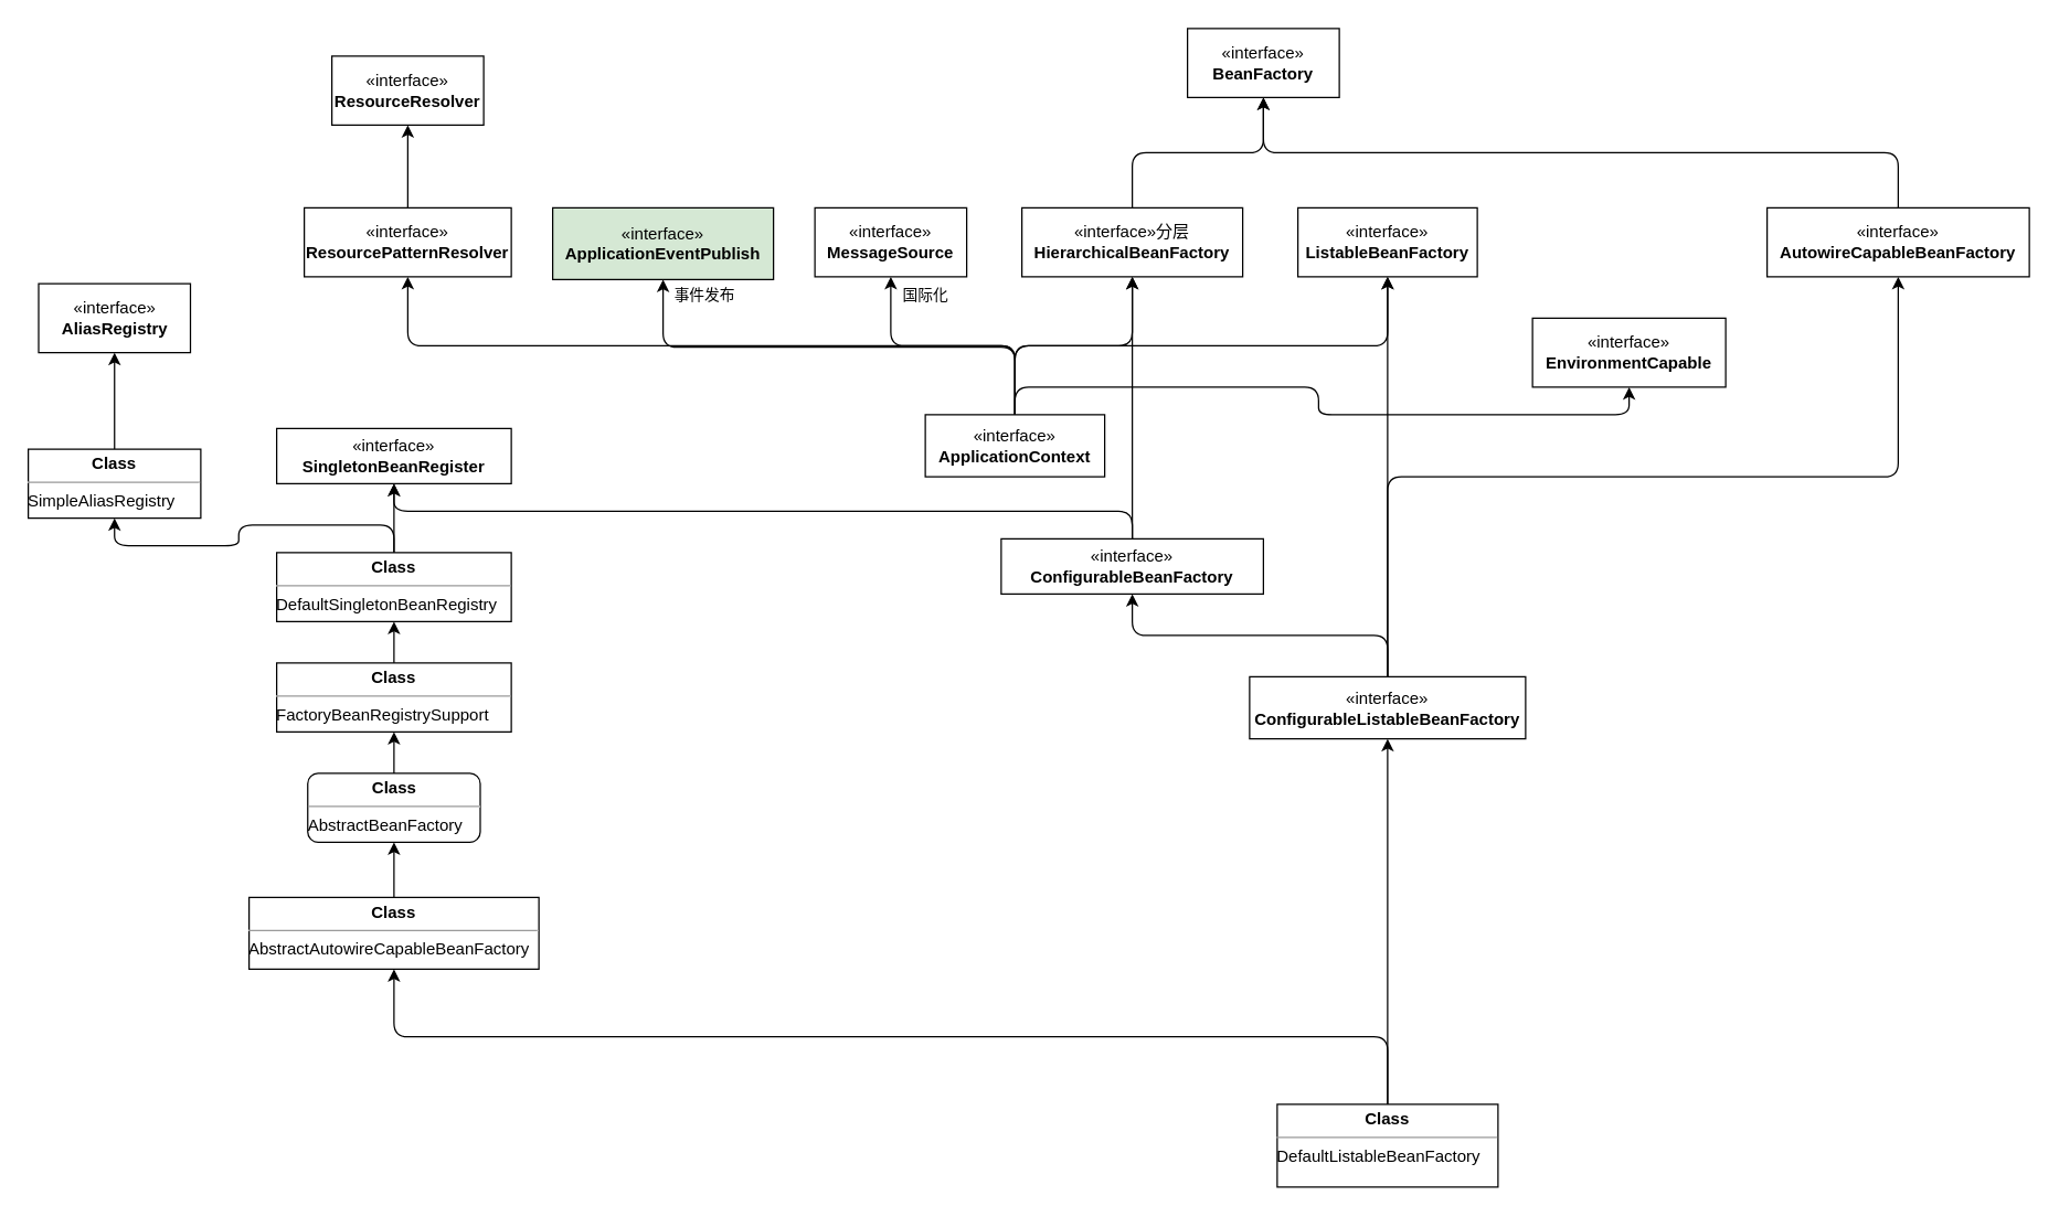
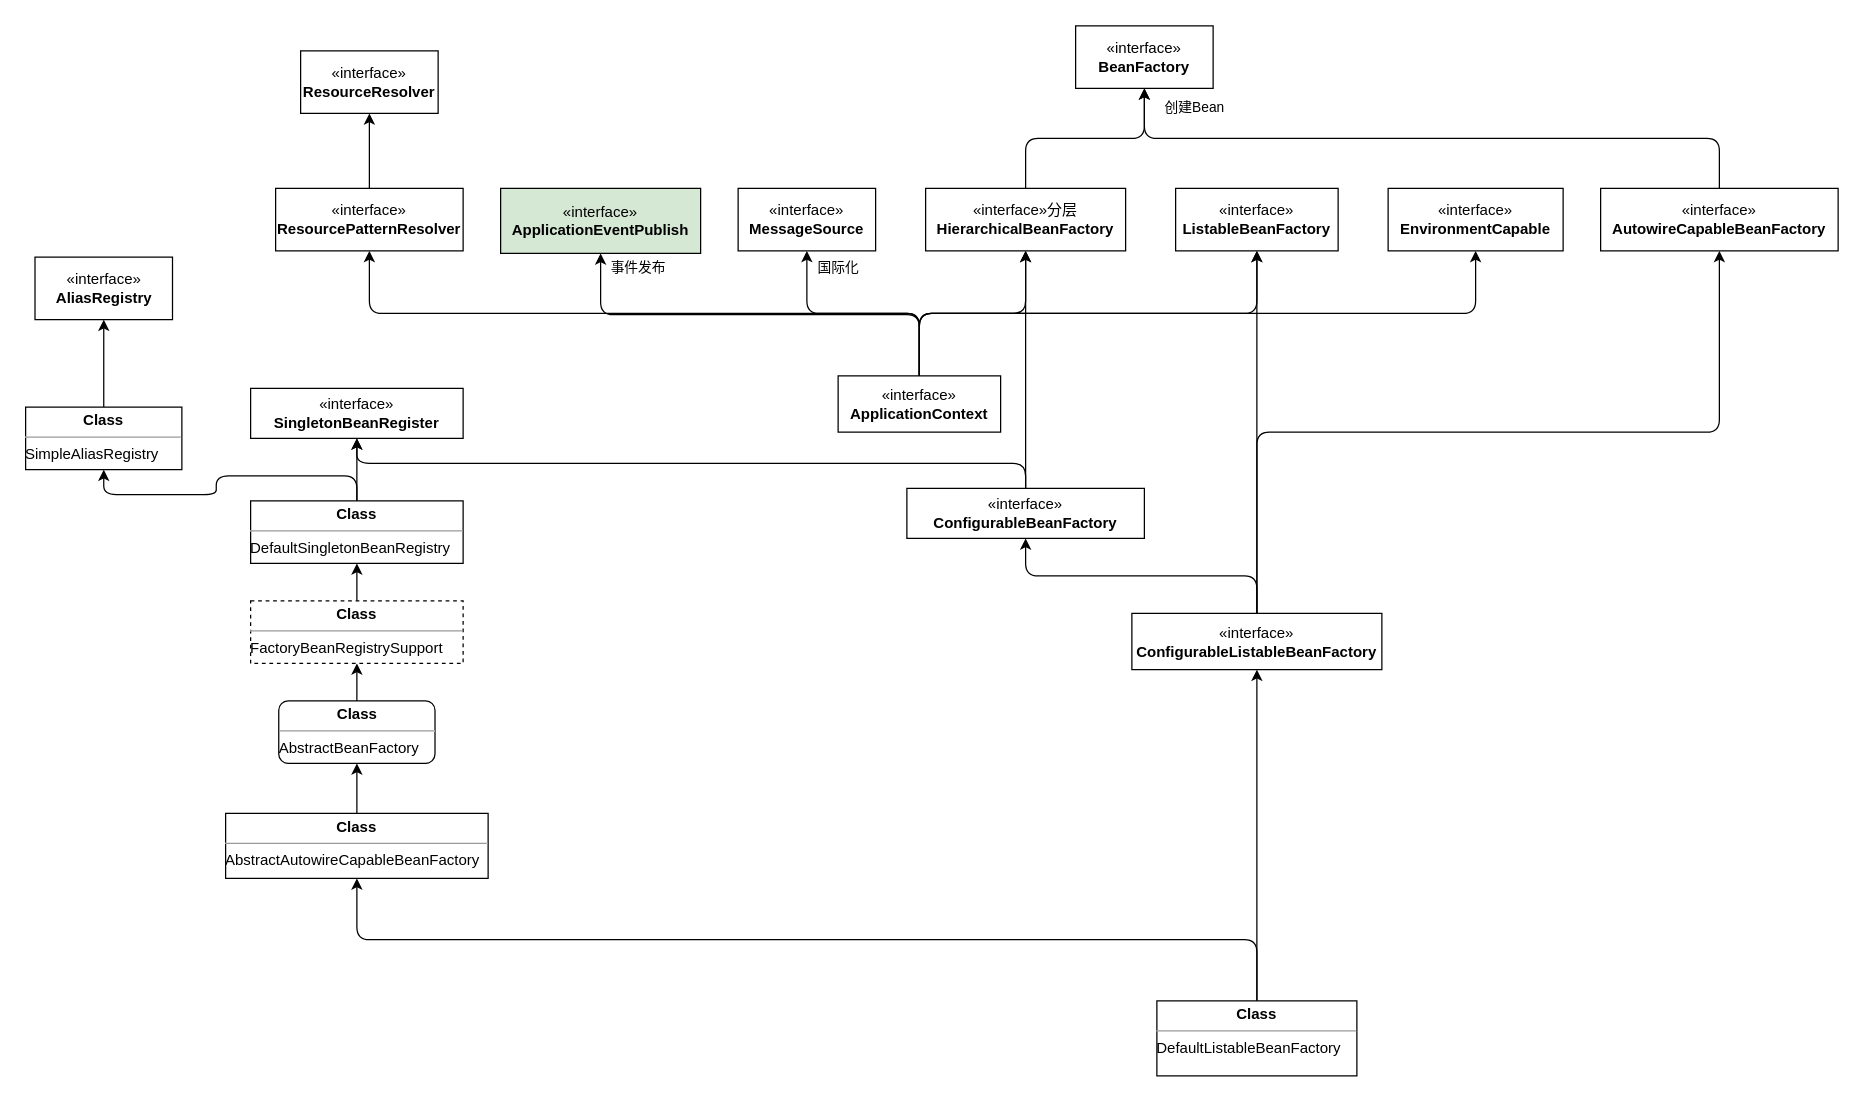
  <mxCell id="0" />
  <mxCell id="1" parent="0" />
  <mxCell id="2" value="«interface»&lt;br&gt;&lt;b&gt;BeanFactory&lt;/b&gt;" style="html=1;whiteSpace=wrap;" vertex="1" parent="1"><mxGeometry x="860" y="20" width="110" height="50" as="geometry" /></mxCell>
  <mxCell id="3" style="edgeStyle=orthogonalEdgeStyle;rounded=1;orthogonalLoop=1;jettySize=auto;html=1;entryX=0.5;entryY=1;entryDx=0;entryDy=0;" edge="1" parent="1" source="4" target="2"><mxGeometry relative="1" as="geometry" /></mxCell>
  <mxCell id="4" value="«interface»分层&lt;br&gt;&lt;b&gt;HierarchicalBeanFactory&lt;/b&gt;" style="html=1;whiteSpace=wrap;" vertex="1" parent="1"><mxGeometry x="740" y="150" width="160" height="50" as="geometry" /></mxCell>
  <mxCell id="5" value="«interface»&lt;br&gt;&lt;b&gt;ListableBeanFactory&lt;/b&gt;" style="html=1;whiteSpace=wrap;" vertex="1" parent="1"><mxGeometry x="940" y="150" width="130" height="50" as="geometry" /></mxCell>
  <mxCell id="6" style="edgeStyle=orthogonalEdgeStyle;shape=connector;rounded=1;orthogonalLoop=1;jettySize=auto;html=1;labelBackgroundColor=default;strokeColor=default;align=center;verticalAlign=middle;fontFamily=Helvetica;fontSize=11;fontColor=default;endArrow=classic;" edge="1" parent="1" source="12" target="4"><mxGeometry relative="1" as="geometry" /></mxCell>
  <mxCell id="7" style="edgeStyle=orthogonalEdgeStyle;shape=connector;rounded=1;orthogonalLoop=1;jettySize=auto;html=1;entryX=0.5;entryY=1;entryDx=0;entryDy=0;labelBackgroundColor=default;strokeColor=default;align=center;verticalAlign=middle;fontFamily=Helvetica;fontSize=11;fontColor=default;endArrow=classic;exitX=0.5;exitY=0;exitDx=0;exitDy=0;" edge="1" parent="1" source="12" target="5"><mxGeometry relative="1" as="geometry" /></mxCell>
  <mxCell id="8" style="edgeStyle=orthogonalEdgeStyle;shape=connector;rounded=1;orthogonalLoop=1;jettySize=auto;html=1;exitX=0.5;exitY=0;exitDx=0;exitDy=0;entryX=0.5;entryY=1;entryDx=0;entryDy=0;labelBackgroundColor=default;strokeColor=default;align=center;verticalAlign=middle;fontFamily=Helvetica;fontSize=11;fontColor=default;endArrow=classic;" edge="1" parent="1" source="12" target="13"><mxGeometry relative="1" as="geometry" /></mxCell>
  <mxCell id="9" style="edgeStyle=orthogonalEdgeStyle;shape=connector;rounded=1;orthogonalLoop=1;jettySize=auto;html=1;exitX=0.5;exitY=0;exitDx=0;exitDy=0;entryX=0.5;entryY=1;entryDx=0;entryDy=0;labelBackgroundColor=default;strokeColor=default;align=center;verticalAlign=middle;fontFamily=Helvetica;fontSize=11;fontColor=default;endArrow=classic;" edge="1" parent="1" source="12" target="14"><mxGeometry relative="1" as="geometry" /></mxCell>
  <mxCell id="10" style="edgeStyle=orthogonalEdgeStyle;shape=connector;rounded=1;orthogonalLoop=1;jettySize=auto;html=1;exitX=0.5;exitY=0;exitDx=0;exitDy=0;entryX=0.5;entryY=1;entryDx=0;entryDy=0;labelBackgroundColor=default;strokeColor=default;align=center;verticalAlign=middle;fontFamily=Helvetica;fontSize=11;fontColor=default;endArrow=classic;" edge="1" parent="1" source="12" target="16"><mxGeometry relative="1" as="geometry" /></mxCell>
  <mxCell id="11" style="edgeStyle=orthogonalEdgeStyle;shape=connector;rounded=1;orthogonalLoop=1;jettySize=auto;html=1;exitX=0.5;exitY=0;exitDx=0;exitDy=0;entryX=0.5;entryY=1;entryDx=0;entryDy=0;labelBackgroundColor=default;strokeColor=default;align=center;verticalAlign=middle;fontFamily=Helvetica;fontSize=11;fontColor=default;endArrow=classic;" edge="1" parent="1" source="12" target="20"><mxGeometry relative="1" as="geometry" /></mxCell>
  <mxCell id="12" value="«interface»&lt;br&gt;&lt;b&gt;ApplicationContext&lt;/b&gt;" style="html=1;whiteSpace=wrap;" vertex="1" parent="1"><mxGeometry x="670" y="300" width="130" height="45" as="geometry" /></mxCell>
- <mxCell id="13" value="«interface»&lt;br&gt;&lt;b&gt;EnvironmentCapable&lt;/b&gt;" style="html=1;whiteSpace=wrap;" vertex="1" parent="1"><mxGeometry x="1110" y="230" width="140" height="50" as="geometry" /></mxCell>
+ <mxCell id="13" value="«interface»&lt;br&gt;&lt;b&gt;EnvironmentCapable&lt;/b&gt;" style="html=1;whiteSpace=wrap;" vertex="1" parent="1"><mxGeometry x="1110" y="150" width="140" height="50" as="geometry" /></mxCell>
  <mxCell id="14" value="«interface»&lt;br&gt;&lt;b&gt;MessageSource&lt;/b&gt;" style="html=1;whiteSpace=wrap;" vertex="1" parent="1"><mxGeometry x="590" y="150" width="110" height="50" as="geometry" /></mxCell>
  <mxCell id="15" value="国际化" style="text;html=1;align=center;verticalAlign=middle;resizable=0;points=[];autosize=1;strokeColor=none;fillColor=none;fontSize=11;fontFamily=Helvetica;fontColor=default;" vertex="1" parent="1"><mxGeometry x="640" y="198" width="60" height="30" as="geometry" /></mxCell>
  <mxCell id="16" value="«interface»&lt;br&gt;&lt;b&gt;ApplicationEventPublish&lt;/b&gt;" style="html=1;whiteSpace=wrap;fillColor=#d5e8d4;" vertex="1" parent="1"><mxGeometry x="400" y="150" width="160" height="52" as="geometry" /></mxCell>
  <mxCell id="17" value="事件发布" style="text;html=1;align=center;verticalAlign=middle;resizable=0;points=[];autosize=1;strokeColor=none;fillColor=none;fontSize=11;fontFamily=Helvetica;fontColor=default;" vertex="1" parent="1"><mxGeometry x="475" y="198" width="70" height="30" as="geometry" /></mxCell>
+ <mxCell id="18" value="创建Bean" style="text;html=1;align=center;verticalAlign=middle;resizable=0;points=[];autosize=1;strokeColor=none;fillColor=none;fontSize=11;fontFamily=Helvetica;fontColor=default;" vertex="1" parent="1"><mxGeometry x="920" y="70" width="70" height="30" as="geometry" /></mxCell>
  <mxCell id="19" style="edgeStyle=orthogonalEdgeStyle;shape=connector;rounded=1;orthogonalLoop=1;jettySize=auto;html=1;entryX=0.5;entryY=1;entryDx=0;entryDy=0;labelBackgroundColor=default;strokeColor=default;align=center;verticalAlign=middle;fontFamily=Helvetica;fontSize=11;fontColor=default;endArrow=classic;" edge="1" parent="1" source="20" target="21"><mxGeometry relative="1" as="geometry" /></mxCell>
  <mxCell id="20" value="«interface»&lt;br&gt;&lt;b&gt;ResourcePatternResolver&lt;/b&gt;" style="html=1;whiteSpace=wrap;" vertex="1" parent="1"><mxGeometry x="220" y="150" width="150" height="50" as="geometry" /></mxCell>
  <mxCell id="21" value="«interface»&lt;br&gt;&lt;b&gt;ResourceResolver&lt;/b&gt;" style="html=1;whiteSpace=wrap;" vertex="1" parent="1"><mxGeometry x="240" y="40" width="110" height="50" as="geometry" /></mxCell>
  <mxCell id="22" style="edgeStyle=orthogonalEdgeStyle;shape=connector;rounded=1;orthogonalLoop=1;jettySize=auto;html=1;entryX=0.5;entryY=1;entryDx=0;entryDy=0;labelBackgroundColor=default;strokeColor=default;align=center;verticalAlign=middle;fontFamily=Helvetica;fontSize=11;fontColor=default;endArrow=classic;" edge="1" parent="1" source="25" target="5"><mxGeometry relative="1" as="geometry" /></mxCell>
  <mxCell id="23" style="edgeStyle=orthogonalEdgeStyle;shape=connector;rounded=1;orthogonalLoop=1;jettySize=auto;html=1;exitX=0.5;exitY=0;exitDx=0;exitDy=0;entryX=0.5;entryY=1;entryDx=0;entryDy=0;labelBackgroundColor=default;strokeColor=default;align=center;verticalAlign=middle;fontFamily=Helvetica;fontSize=11;fontColor=default;endArrow=classic;" edge="1" parent="1" source="25" target="27"><mxGeometry relative="1" as="geometry" /></mxCell>
  <mxCell id="24" style="edgeStyle=orthogonalEdgeStyle;shape=connector;rounded=1;orthogonalLoop=1;jettySize=auto;html=1;exitX=0.5;exitY=0;exitDx=0;exitDy=0;entryX=0.5;entryY=1;entryDx=0;entryDy=0;labelBackgroundColor=default;strokeColor=default;align=center;verticalAlign=middle;fontFamily=Helvetica;fontSize=11;fontColor=default;endArrow=classic;" edge="1" parent="1" source="25" target="30"><mxGeometry relative="1" as="geometry" /></mxCell>
  <mxCell id="25" value="«interface»&lt;br&gt;&lt;b&gt;ConfigurableListableBeanFactory&lt;/b&gt;" style="html=1;whiteSpace=wrap;" vertex="1" parent="1"><mxGeometry x="905" y="490" width="200" height="45" as="geometry" /></mxCell>
  <mxCell id="26" style="edgeStyle=orthogonalEdgeStyle;shape=connector;rounded=1;orthogonalLoop=1;jettySize=auto;html=1;exitX=0.5;exitY=0;exitDx=0;exitDy=0;entryX=0.5;entryY=1;entryDx=0;entryDy=0;labelBackgroundColor=default;strokeColor=default;align=center;verticalAlign=middle;fontFamily=Helvetica;fontSize=11;fontColor=default;endArrow=classic;" edge="1" parent="1" source="27" target="2"><mxGeometry relative="1" as="geometry" /></mxCell>
  <mxCell id="27" value="«interface»&lt;br&gt;&lt;b&gt;AutowireCapableBeanFactory&lt;/b&gt;" style="html=1;whiteSpace=wrap;" vertex="1" parent="1"><mxGeometry x="1280" y="150" width="190" height="50" as="geometry" /></mxCell>
  <mxCell id="28" style="edgeStyle=orthogonalEdgeStyle;shape=connector;rounded=1;orthogonalLoop=1;jettySize=auto;html=1;labelBackgroundColor=default;strokeColor=default;align=center;verticalAlign=middle;fontFamily=Helvetica;fontSize=11;fontColor=default;endArrow=classic;" edge="1" parent="1" source="30" target="4"><mxGeometry relative="1" as="geometry" /></mxCell>
  <mxCell id="29" style="edgeStyle=orthogonalEdgeStyle;shape=connector;rounded=1;orthogonalLoop=1;jettySize=auto;html=1;exitX=0.5;exitY=0;exitDx=0;exitDy=0;entryX=0.5;entryY=1;entryDx=0;entryDy=0;labelBackgroundColor=default;strokeColor=default;align=center;verticalAlign=middle;fontFamily=Helvetica;fontSize=11;fontColor=default;endArrow=classic;" edge="1" parent="1" source="30" target="31"><mxGeometry relative="1" as="geometry" /></mxCell>
  <mxCell id="30" value="«interface»&lt;br&gt;&lt;b&gt;ConfigurableBeanFactory&lt;/b&gt;" style="html=1;whiteSpace=wrap;" vertex="1" parent="1"><mxGeometry x="725" y="390" width="190" height="40" as="geometry" /></mxCell>
  <mxCell id="31" value="«interface»&lt;br&gt;&lt;b&gt;SingletonBeanRegister&lt;/b&gt;" style="html=1;whiteSpace=wrap;" vertex="1" parent="1"><mxGeometry x="200" y="310" width="170" height="40" as="geometry" /></mxCell>
  <mxCell id="32" style="edgeStyle=orthogonalEdgeStyle;shape=connector;rounded=1;orthogonalLoop=1;jettySize=auto;html=1;entryX=0.5;entryY=1;entryDx=0;entryDy=0;labelBackgroundColor=default;strokeColor=default;align=center;verticalAlign=middle;fontFamily=Helvetica;fontSize=11;fontColor=default;endArrow=classic;" edge="1" parent="1" source="34" target="25"><mxGeometry relative="1" as="geometry" /></mxCell>
  <mxCell id="33" style="edgeStyle=orthogonalEdgeStyle;shape=connector;rounded=1;orthogonalLoop=1;jettySize=auto;html=1;labelBackgroundColor=default;strokeColor=default;align=center;verticalAlign=middle;fontFamily=Helvetica;fontSize=11;fontColor=default;endArrow=classic;exitX=0.5;exitY=0;exitDx=0;exitDy=0;" edge="1" parent="1" source="34" target="36"><mxGeometry relative="1" as="geometry" /></mxCell>
  <mxCell id="34" value="&lt;p style=&quot;margin:0px;margin-top:4px;text-align:center;&quot;&gt;&lt;b&gt;Class&lt;/b&gt;&lt;/p&gt;&lt;hr size=&quot;1&quot;&gt;&lt;div style=&quot;height:2px;&quot;&gt;DefaultListableBeanFactory&lt;/div&gt;" style="verticalAlign=top;align=left;overflow=fill;fontSize=12;fontFamily=Helvetica;html=1;whiteSpace=wrap;fontColor=default;" vertex="1" parent="1"><mxGeometry x="925" y="800" width="160" height="60" as="geometry" /></mxCell>
  <mxCell id="35" style="edgeStyle=orthogonalEdgeStyle;shape=connector;rounded=1;orthogonalLoop=1;jettySize=auto;html=1;exitX=0.5;exitY=0;exitDx=0;exitDy=0;entryX=0.5;entryY=1;entryDx=0;entryDy=0;labelBackgroundColor=default;strokeColor=default;align=center;verticalAlign=middle;fontFamily=Helvetica;fontSize=11;fontColor=default;endArrow=classic;" edge="1" parent="1" source="36" target="38"><mxGeometry relative="1" as="geometry" /></mxCell>
  <mxCell id="36" value="&lt;p style=&quot;margin:0px;margin-top:4px;text-align:center;&quot;&gt;&lt;b&gt;Class&lt;/b&gt;&lt;/p&gt;&lt;hr size=&quot;1&quot;&gt;&lt;div style=&quot;height:2px;&quot;&gt;AbstractAutowireCapableBeanFactory&lt;/div&gt;" style="verticalAlign=top;align=left;overflow=fill;fontSize=12;fontFamily=Helvetica;html=1;whiteSpace=wrap;fontColor=default;" vertex="1" parent="1"><mxGeometry x="180" y="650" width="210" height="52" as="geometry" /></mxCell>
  <mxCell id="37" style="edgeStyle=orthogonalEdgeStyle;shape=connector;rounded=1;orthogonalLoop=1;jettySize=auto;html=1;exitX=0.5;exitY=0;exitDx=0;exitDy=0;entryX=0.5;entryY=1;entryDx=0;entryDy=0;labelBackgroundColor=default;strokeColor=default;align=center;verticalAlign=middle;fontFamily=Helvetica;fontSize=11;fontColor=default;endArrow=classic;" edge="1" parent="1" source="38" target="40"><mxGeometry relative="1" as="geometry" /></mxCell>
  <mxCell id="38" value="&lt;p style=&quot;margin:0px;margin-top:4px;text-align:center;&quot;&gt;&lt;b&gt;Class&lt;/b&gt;&lt;/p&gt;&lt;hr size=&quot;1&quot;&gt;&lt;div style=&quot;height:2px;&quot;&gt;AbstractBeanFactory&lt;/div&gt;" style="verticalAlign=top;align=left;overflow=fill;fontSize=12;fontFamily=Helvetica;html=1;whiteSpace=wrap;fontColor=default;rounded=1;" vertex="1" parent="1"><mxGeometry x="222.5" y="560" width="125" height="50" as="geometry" /></mxCell>
  <mxCell id="39" style="edgeStyle=orthogonalEdgeStyle;shape=connector;rounded=1;orthogonalLoop=1;jettySize=auto;html=1;exitX=0.5;exitY=0;exitDx=0;exitDy=0;entryX=0.5;entryY=1;entryDx=0;entryDy=0;labelBackgroundColor=default;strokeColor=default;align=center;verticalAlign=middle;fontFamily=Helvetica;fontSize=11;fontColor=default;endArrow=classic;" edge="1" parent="1" source="40" target="43"><mxGeometry relative="1" as="geometry" /></mxCell>
- <mxCell id="40" value="&lt;p style=&quot;margin:0px;margin-top:4px;text-align:center;&quot;&gt;&lt;b&gt;Class&lt;/b&gt;&lt;/p&gt;&lt;hr size=&quot;1&quot;&gt;&lt;div style=&quot;height:2px;&quot;&gt;FactoryBeanRegistrySupport&lt;/div&gt;" style="verticalAlign=top;align=left;overflow=fill;fontSize=12;fontFamily=Helvetica;html=1;whiteSpace=wrap;fontColor=default;" vertex="1" parent="1"><mxGeometry x="200" y="480" width="170" height="50" as="geometry" /></mxCell>
+ <mxCell id="40" value="&lt;p style=&quot;margin:0px;margin-top:4px;text-align:center;&quot;&gt;&lt;b&gt;Class&lt;/b&gt;&lt;/p&gt;&lt;hr size=&quot;1&quot;&gt;&lt;div style=&quot;height:2px;&quot;&gt;FactoryBeanRegistrySupport&lt;/div&gt;" style="verticalAlign=top;align=left;overflow=fill;fontSize=12;fontFamily=Helvetica;html=1;whiteSpace=wrap;fontColor=default;dashed=1;" vertex="1" parent="1"><mxGeometry x="200" y="480" width="170" height="50" as="geometry" /></mxCell>
  <mxCell id="41" style="edgeStyle=orthogonalEdgeStyle;shape=connector;rounded=1;orthogonalLoop=1;jettySize=auto;html=1;exitX=0.5;exitY=0;exitDx=0;exitDy=0;entryX=0.5;entryY=1;entryDx=0;entryDy=0;labelBackgroundColor=default;strokeColor=default;align=center;verticalAlign=middle;fontFamily=Helvetica;fontSize=11;fontColor=default;endArrow=classic;" edge="1" parent="1" source="43" target="31"><mxGeometry relative="1" as="geometry" /></mxCell>
  <mxCell id="42" style="edgeStyle=orthogonalEdgeStyle;shape=connector;rounded=1;orthogonalLoop=1;jettySize=auto;html=1;exitX=0.5;exitY=0;exitDx=0;exitDy=0;entryX=0.5;entryY=1;entryDx=0;entryDy=0;labelBackgroundColor=default;strokeColor=default;align=center;verticalAlign=middle;fontFamily=Helvetica;fontSize=11;fontColor=default;endArrow=classic;" edge="1" parent="1" source="43" target="45"><mxGeometry relative="1" as="geometry" /></mxCell>
  <mxCell id="43" value="&lt;p style=&quot;margin:0px;margin-top:4px;text-align:center;&quot;&gt;&lt;b&gt;Class&lt;/b&gt;&lt;/p&gt;&lt;hr size=&quot;1&quot;&gt;&lt;div style=&quot;height:2px;&quot;&gt;DefaultSingletonBeanRegistry&lt;/div&gt;" style="verticalAlign=top;align=left;overflow=fill;fontSize=12;fontFamily=Helvetica;html=1;whiteSpace=wrap;fontColor=default;" vertex="1" parent="1"><mxGeometry x="200" y="400" width="170" height="50" as="geometry" /></mxCell>
  <mxCell id="44" style="edgeStyle=orthogonalEdgeStyle;shape=connector;rounded=1;orthogonalLoop=1;jettySize=auto;html=1;exitX=0.5;exitY=0;exitDx=0;exitDy=0;entryX=0.5;entryY=1;entryDx=0;entryDy=0;labelBackgroundColor=default;strokeColor=default;align=center;verticalAlign=middle;fontFamily=Helvetica;fontSize=11;fontColor=default;endArrow=classic;" edge="1" parent="1" source="45" target="46"><mxGeometry relative="1" as="geometry" /></mxCell>
  <mxCell id="45" value="&lt;p style=&quot;margin:0px;margin-top:4px;text-align:center;&quot;&gt;&lt;b&gt;Class&lt;/b&gt;&lt;/p&gt;&lt;hr size=&quot;1&quot;&gt;&lt;div style=&quot;height:2px;&quot;&gt;SimpleAliasRegistry&lt;/div&gt;" style="verticalAlign=top;align=left;overflow=fill;fontSize=12;fontFamily=Helvetica;html=1;whiteSpace=wrap;fontColor=default;" vertex="1" parent="1"><mxGeometry x="20" y="325" width="125" height="50" as="geometry" /></mxCell>
  <mxCell id="46" value="«interface»&lt;br&gt;&lt;b&gt;AliasRegistry&lt;/b&gt;" style="html=1;whiteSpace=wrap;" vertex="1" parent="1"><mxGeometry x="27.5" y="205" width="110" height="50" as="geometry" /></mxCell>
